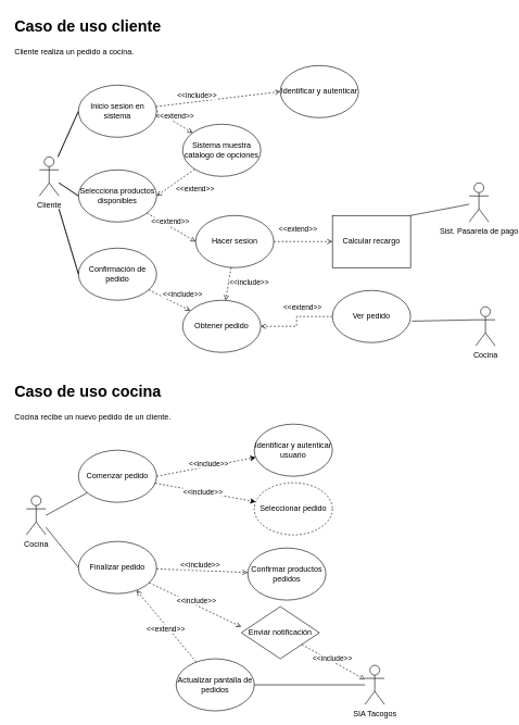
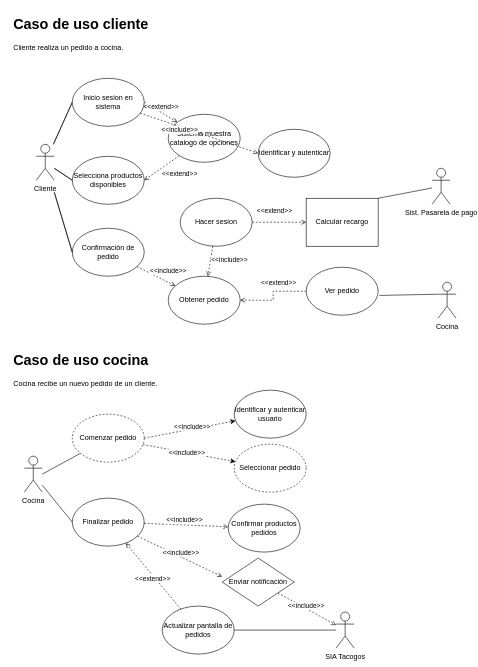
  <mxCell id="0" />
  <mxCell id="1" parent="0" />
  <mxCell id="2" style="rounded=0;orthogonalLoop=1;jettySize=auto;html=1;entryX=0;entryY=0.5;entryDx=0;entryDy=0;shape=link;width=0;" edge="1" parent="1" source="3" target="6"><mxGeometry relative="1" as="geometry" /></mxCell>
  <mxCell id="3" value="Cliente" style="shape=umlActor;verticalLabelPosition=bottom;verticalAlign=top;html=1;outlineConnect=0;" vertex="1" parent="1"><mxGeometry x="60" y="240" width="30" height="60" as="geometry" /></mxCell>
  <mxCell id="4" style="rounded=0;orthogonalLoop=1;jettySize=auto;html=1;exitX=1;exitY=0.5;exitDx=0;exitDy=0;dashed=1;endArrow=open;endFill=0;" edge="1" parent="1" source="6" target="17"><mxGeometry relative="1" as="geometry" /></mxCell>
  <mxCell id="5" value="&amp;lt;&amp;lt;extend&amp;gt;&amp;gt;" style="edgeLabel;html=1;align=center;verticalAlign=middle;resizable=0;points=[];" vertex="1" connectable="0" parent="4"><mxGeometry x="-0.06" y="4" relative="1" as="geometry"><mxPoint y="-5" as="offset" /></mxGeometry></mxCell>
  <mxCell id="6" value="Inicio sesion en sistema" style="ellipse;whiteSpace=wrap;html=1;" vertex="1" parent="1"><mxGeometry x="120" y="130" width="120" height="80" as="geometry" /></mxCell>
- <mxCell id="7" style="rounded=0;orthogonalLoop=1;jettySize=auto;html=1;entryX=0;entryY=0.5;entryDx=0;entryDy=0;dashed=1;endArrow=open;endFill=0;" edge="1" parent="1" source="9" target="22"><mxGeometry relative="1" as="geometry" /></mxCell>
- <mxCell id="8" value="&amp;lt;&amp;lt;extend&amp;gt;&amp;gt;" style="edgeLabel;html=1;align=center;verticalAlign=middle;resizable=0;points=[];" vertex="1" connectable="0" parent="7"><mxGeometry x="-0.02" y="-1" relative="1" as="geometry"><mxPoint y="-9" as="offset" /></mxGeometry></mxCell>
  <mxCell id="9" value="Selecciona productos disponibles" style="ellipse;whiteSpace=wrap;html=1;" vertex="1" parent="1"><mxGeometry x="120" y="260" width="120" height="80" as="geometry" /></mxCell>
  <mxCell id="10" style="rounded=0;orthogonalLoop=1;jettySize=auto;html=1;dashed=1;endArrow=open;endFill=0;" edge="1" parent="1" source="12" target="27"><mxGeometry relative="1" as="geometry" /></mxCell>
  <mxCell id="11" value="&amp;lt;&amp;lt;include&amp;gt;&amp;gt;" style="edgeLabel;html=1;align=center;verticalAlign=middle;resizable=0;points=[];" vertex="1" connectable="0" parent="10"><mxGeometry x="-0.05" y="1" relative="1" as="geometry"><mxPoint x="21" y="-8" as="offset" /></mxGeometry></mxCell>
  <mxCell id="12" value="Confirmación de pedido" style="ellipse;whiteSpace=wrap;html=1;" vertex="1" parent="1"><mxGeometry x="120" y="380" width="120" height="80" as="geometry" /></mxCell>
  <mxCell id="13" style="rounded=0;orthogonalLoop=1;jettySize=auto;html=1;entryX=0;entryY=0.5;entryDx=0;entryDy=0;shape=link;width=0;" edge="1" parent="1" source="3" target="9"><mxGeometry relative="1" as="geometry"><mxPoint x="110" y="260" as="sourcePoint" /><mxPoint x="190" y="180" as="targetPoint" /></mxGeometry></mxCell>
  <mxCell id="14" style="rounded=0;orthogonalLoop=1;jettySize=auto;html=1;entryX=0;entryY=0.5;entryDx=0;entryDy=0;shape=link;width=0;" edge="1" parent="1" target="12"><mxGeometry relative="1" as="geometry"><mxPoint x="90" y="320" as="sourcePoint" /><mxPoint x="190" y="300" as="targetPoint" /></mxGeometry></mxCell>
  <mxCell id="15" style="rounded=0;orthogonalLoop=1;jettySize=auto;html=1;entryX=1;entryY=0.5;entryDx=0;entryDy=0;dashed=1;endArrow=open;endFill=0;" edge="1" parent="1" source="17" target="9"><mxGeometry relative="1" as="geometry" /></mxCell>
  <mxCell id="16" value="&amp;lt;&amp;lt;extend&amp;gt;&amp;gt;" style="edgeLabel;html=1;align=center;verticalAlign=middle;resizable=0;points=[];" vertex="1" connectable="0" parent="15"><mxGeometry x="-0.095" relative="1" as="geometry"><mxPoint x="26" y="11" as="offset" /></mxGeometry></mxCell>
  <mxCell id="17" value="Sistema muestra catalogo de opciones" style="ellipse;whiteSpace=wrap;html=1;" vertex="1" parent="1"><mxGeometry x="280" y="190" width="120" height="80" as="geometry" /></mxCell>
  <mxCell id="18" style="edgeStyle=orthogonalEdgeStyle;rounded=0;orthogonalLoop=1;jettySize=auto;html=1;dashed=1;endArrow=open;endFill=0;" edge="1" parent="1" source="22" target="23"><mxGeometry relative="1" as="geometry" /></mxCell>
  <mxCell id="19" value="&amp;lt;&amp;lt;extend&amp;gt;&amp;gt;" style="edgeLabel;html=1;align=center;verticalAlign=middle;resizable=0;points=[];" vertex="1" connectable="0" parent="18"><mxGeometry x="-0.4" y="-1" relative="1" as="geometry"><mxPoint x="9" y="-21" as="offset" /></mxGeometry></mxCell>
  <mxCell id="20" style="rounded=0;orthogonalLoop=1;jettySize=auto;html=1;dashed=1;endArrow=open;endFill=0;" edge="1" parent="1" source="22" target="27"><mxGeometry relative="1" as="geometry" /></mxCell>
  <mxCell id="21" value="&amp;lt;&amp;lt;include&amp;gt;&amp;gt;" style="edgeLabel;html=1;align=center;verticalAlign=middle;resizable=0;points=[];" vertex="1" connectable="0" parent="20"><mxGeometry x="-0.14" y="3" relative="1" as="geometry"><mxPoint x="28" as="offset" /></mxGeometry></mxCell>
  <mxCell id="22" value="Hacer sesion" style="ellipse;whiteSpace=wrap;html=1;" vertex="1" parent="1"><mxGeometry x="300" y="330" width="120" height="80" as="geometry" /></mxCell>
  <mxCell id="23" value="Calcular recargo" style="whiteSpace=wrap;html=1;rounded=0;" vertex="1" parent="1"><mxGeometry x="510" y="330" width="120" height="80" as="geometry" /></mxCell>
- <mxCell id="24" value="Identificar y autenticar" style="ellipse;whiteSpace=wrap;html=1;" vertex="1" parent="1"><mxGeometry x="430" y="100" width="120" height="80" as="geometry" /></mxCell>
+ <mxCell id="24" value="Identificar y autenticar" style="ellipse;whiteSpace=wrap;html=1;" vertex="1" parent="1"><mxGeometry x="430" y="215" width="120" height="80" as="geometry" /></mxCell>
  <mxCell id="25" style="rounded=0;orthogonalLoop=1;jettySize=auto;html=1;entryX=0;entryY=0.5;entryDx=0;entryDy=0;dashed=1;endArrow=open;endFill=0;" edge="1" parent="1" source="6" target="24"><mxGeometry relative="1" as="geometry"><mxPoint x="430.96" y="138" as="targetPoint" /></mxGeometry></mxCell>
  <mxCell id="26" value="&amp;lt;&amp;lt;include&amp;gt;&amp;gt;" style="edgeLabel;html=1;align=center;verticalAlign=middle;resizable=0;points=[];" vertex="1" connectable="0" parent="25"><mxGeometry x="-0.016" relative="1" as="geometry"><mxPoint x="-32" y="-6" as="offset" /></mxGeometry></mxCell>
  <mxCell id="27" value="Obtener pedido" style="ellipse;whiteSpace=wrap;html=1;" vertex="1" parent="1"><mxGeometry x="280" y="460" width="120" height="80" as="geometry" /></mxCell>
  <mxCell id="28" style="edgeStyle=orthogonalEdgeStyle;rounded=0;orthogonalLoop=1;jettySize=auto;html=1;entryX=1;entryY=0.5;entryDx=0;entryDy=0;dashed=1;endArrow=open;endFill=0;" edge="1" parent="1" source="30" target="27"><mxGeometry relative="1" as="geometry" /></mxCell>
  <mxCell id="29" value="&amp;lt;&amp;lt;extend&amp;gt;&amp;gt;" style="edgeLabel;html=1;align=center;verticalAlign=middle;resizable=0;points=[];" vertex="1" connectable="0" parent="28"><mxGeometry y="3" relative="1" as="geometry"><mxPoint x="5" y="-23" as="offset" /></mxGeometry></mxCell>
  <mxCell id="30" value="Ver pedido" style="ellipse;whiteSpace=wrap;html=1;" vertex="1" parent="1"><mxGeometry x="510" y="445" width="120" height="80" as="geometry" /></mxCell>
  <mxCell id="31" value="Cocina" style="shape=umlActor;verticalLabelPosition=bottom;verticalAlign=top;html=1;outlineConnect=0;" vertex="1" parent="1"><mxGeometry x="730" y="470" width="30" height="60" as="geometry" /></mxCell>
  <mxCell id="32" style="rounded=0;orthogonalLoop=1;jettySize=auto;html=1;exitX=0;exitY=0.333;exitDx=0;exitDy=0;exitPerimeter=0;entryX=1.017;entryY=0.588;entryDx=0;entryDy=0;entryPerimeter=0;endArrow=none;endFill=0;" edge="1" parent="1" source="31" target="30"><mxGeometry relative="1" as="geometry" /></mxCell>
  <mxCell id="33" style="rounded=0;orthogonalLoop=1;jettySize=auto;html=1;entryX=1;entryY=0;entryDx=0;entryDy=0;endArrow=none;endFill=0;" edge="1" parent="1" source="34" target="23"><mxGeometry relative="1" as="geometry" /></mxCell>
  <mxCell id="34" value="Sist. Pasarela de pago" style="shape=umlActor;verticalLabelPosition=bottom;verticalAlign=top;html=1;outlineConnect=0;" vertex="1" parent="1"><mxGeometry x="720" y="280" width="30" height="60" as="geometry" /></mxCell>
  <mxCell id="35" value="&lt;h1 style=&quot;margin-top: 0px;&quot;&gt;Caso de uso cliente&lt;/h1&gt;&lt;p&gt;Cliente realiza un pedido a cocina.&lt;/p&gt;" style="text;html=1;whiteSpace=wrap;overflow=hidden;rounded=0;" vertex="1" parent="1"><mxGeometry x="20" y="20" width="420" height="80" as="geometry" /></mxCell>
  <mxCell id="36" value="&lt;h1 style=&quot;margin-top: 0px;&quot;&gt;Caso de uso cocina&lt;/h1&gt;&lt;p&gt;Cocina recibe un nuevo pedido de un cliente.&lt;/p&gt;" style="text;html=1;whiteSpace=wrap;overflow=hidden;rounded=0;" vertex="1" parent="1"><mxGeometry x="20" y="580" width="420" height="80" as="geometry" /></mxCell>
  <mxCell id="37" style="rounded=0;orthogonalLoop=1;jettySize=auto;html=1;endArrow=none;endFill=0;" edge="1" parent="1" target="43"><mxGeometry relative="1" as="geometry"><mxPoint x="70" y="790" as="sourcePoint" /></mxGeometry></mxCell>
  <mxCell id="38" style="rounded=0;orthogonalLoop=1;jettySize=auto;html=1;entryX=0;entryY=0.5;entryDx=0;entryDy=0;endArrow=none;endFill=0;" edge="1" parent="1" source="39" target="46"><mxGeometry relative="1" as="geometry" /></mxCell>
  <mxCell id="39" value="Cocina" style="shape=umlActor;verticalLabelPosition=bottom;verticalAlign=top;html=1;outlineConnect=0;" vertex="1" parent="1"><mxGeometry x="40" y="760" width="30" height="60" as="geometry" /></mxCell>
  <mxCell id="40" style="rounded=0;orthogonalLoop=1;jettySize=auto;html=1;exitX=1;exitY=0.5;exitDx=0;exitDy=0;dashed=1;" edge="1" parent="1" source="43" target="47"><mxGeometry relative="1" as="geometry" /></mxCell>
  <mxCell id="41" style="rounded=0;orthogonalLoop=1;jettySize=auto;html=1;dashed=1;" edge="1" parent="1" source="43" target="48"><mxGeometry relative="1" as="geometry" /></mxCell>
  <mxCell id="42" value="&amp;lt;&amp;lt;include&amp;gt;&amp;gt;" style="edgeLabel;html=1;align=center;verticalAlign=middle;resizable=0;points=[];" vertex="1" connectable="0" parent="41"><mxGeometry x="-0.255" y="-2" relative="1" as="geometry"><mxPoint x="16" as="offset" /></mxGeometry></mxCell>
- <mxCell id="43" value="Comenzar pedido" style="ellipse;whiteSpace=wrap;html=1;" vertex="1" parent="1"><mxGeometry x="120" y="690" width="120" height="80" as="geometry" /></mxCell>
+ <mxCell id="43" value="Comenzar pedido" style="ellipse;whiteSpace=wrap;html=1;dashed=1;" vertex="1" parent="1"><mxGeometry x="120" y="690" width="120" height="80" as="geometry" /></mxCell>
  <mxCell id="44" style="rounded=0;orthogonalLoop=1;jettySize=auto;html=1;endArrow=open;endFill=0;dashed=1;" edge="1" parent="1" source="46" target="50"><mxGeometry relative="1" as="geometry" /></mxCell>
  <mxCell id="45" value="&amp;lt;&amp;lt;include&amp;gt;&amp;gt;" style="edgeLabel;html=1;align=center;verticalAlign=middle;resizable=0;points=[];" vertex="1" connectable="0" parent="44"><mxGeometry x="-0.042" y="-1" relative="1" as="geometry"><mxPoint y="-9" as="offset" /></mxGeometry></mxCell>
  <mxCell id="46" value="Finalizar pedido" style="ellipse;whiteSpace=wrap;html=1;" vertex="1" parent="1"><mxGeometry x="120" y="830" width="120" height="80" as="geometry" /></mxCell>
  <mxCell id="47" value="Identificar y autenticar usuario" style="ellipse;whiteSpace=wrap;html=1;" vertex="1" parent="1"><mxGeometry x="390" y="650" width="120" height="80" as="geometry" /></mxCell>
  <mxCell id="48" value="Seleccionar pedido" style="ellipse;whiteSpace=wrap;html=1;dashed=1;" vertex="1" parent="1"><mxGeometry x="390" y="740" width="120" height="80" as="geometry" /></mxCell>
  <mxCell id="49" value="&amp;lt;&amp;lt;include&amp;gt;&amp;gt;" style="edgeLabel;html=1;align=center;verticalAlign=middle;resizable=0;points=[];" vertex="1" connectable="0" parent="1"><mxGeometry x="319.999" y="710.003" as="geometry" /></mxCell>
  <mxCell id="50" value="Confirmar productos pedidos" style="ellipse;whiteSpace=wrap;html=1;" vertex="1" parent="1"><mxGeometry x="380" y="840" width="120" height="80" as="geometry" /></mxCell>
  <mxCell id="51" style="rounded=0;orthogonalLoop=1;jettySize=auto;html=1;endArrow=open;endFill=0;dashed=1;" edge="1" parent="1" source="53" target="60"><mxGeometry relative="1" as="geometry" /></mxCell>
  <mxCell id="52" value="&amp;lt;&amp;lt;include&amp;gt;&amp;gt;" style="edgeLabel;html=1;align=center;verticalAlign=middle;resizable=0;points=[];" vertex="1" connectable="0" parent="51"><mxGeometry x="-0.083" y="4" relative="1" as="geometry"><mxPoint as="offset" /></mxGeometry></mxCell>
  <mxCell id="53" value="Enviar notificación" style="rhombus;whiteSpace=wrap;html=1;" vertex="1" parent="1"><mxGeometry x="370" y="930" width="120" height="80" as="geometry" /></mxCell>
  <mxCell id="54" style="rounded=0;orthogonalLoop=1;jettySize=auto;html=1;dashed=1;endArrow=open;endFill=0;" edge="1" parent="1" source="56" target="46"><mxGeometry relative="1" as="geometry" /></mxCell>
  <mxCell id="55" value="&amp;lt;&amp;lt;extend&amp;gt;&amp;gt;" style="edgeLabel;html=1;align=center;verticalAlign=middle;resizable=0;points=[];" vertex="1" connectable="0" parent="54"><mxGeometry x="-0.025" y="4" relative="1" as="geometry"><mxPoint as="offset" /></mxGeometry></mxCell>
  <mxCell id="56" value="Actualizar pantalla de pedidos" style="ellipse;whiteSpace=wrap;html=1;" vertex="1" parent="1"><mxGeometry x="270" y="1010" width="120" height="80" as="geometry" /></mxCell>
  <mxCell id="57" style="rounded=0;orthogonalLoop=1;jettySize=auto;html=1;entryX=0;entryY=0.388;entryDx=0;entryDy=0;entryPerimeter=0;dashed=1;endArrow=open;endFill=0;" edge="1" parent="1" source="46" target="53"><mxGeometry relative="1" as="geometry" /></mxCell>
  <mxCell id="58" value="&amp;lt;&amp;lt;include&amp;gt;&amp;gt;" style="edgeLabel;html=1;align=center;verticalAlign=middle;resizable=0;points=[];" vertex="1" connectable="0" parent="1"><mxGeometry x="300.004" y="920" as="geometry" /></mxCell>
  <mxCell id="59" style="rounded=0;orthogonalLoop=1;jettySize=auto;html=1;endArrow=none;endFill=0;" edge="1" parent="1" source="60" target="56"><mxGeometry relative="1" as="geometry" /></mxCell>
  <mxCell id="60" value="SIA Tacogos" style="shape=umlActor;verticalLabelPosition=bottom;verticalAlign=top;html=1;outlineConnect=0;" vertex="1" parent="1"><mxGeometry x="560" y="1020" width="30" height="60" as="geometry" /></mxCell>
